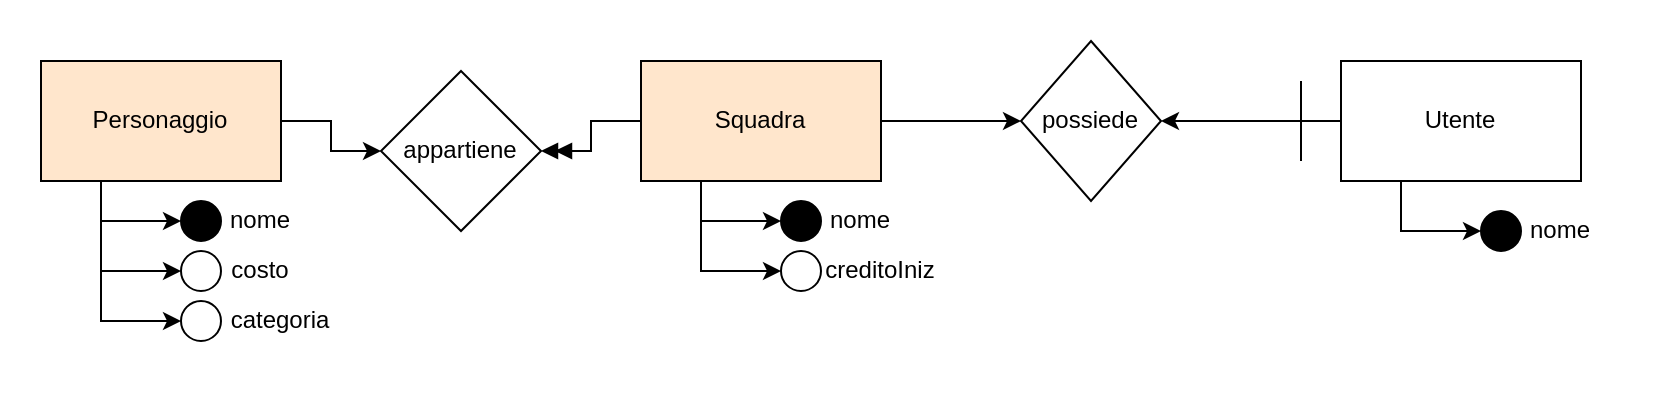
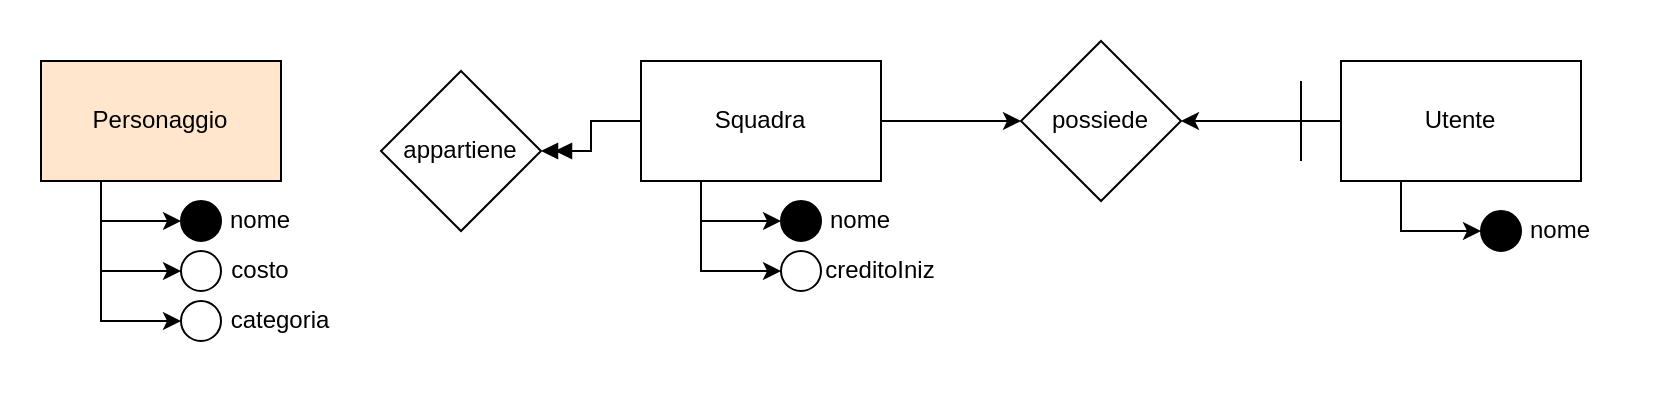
  <mxCell id="0" />
  <mxCell id="1" parent="0" />
- <mxCell id="2" style="edgeStyle=orthogonalEdgeStyle;rounded=0;orthogonalLoop=1;jettySize=auto;html=1;exitX=1;exitY=0.5;exitDx=0;exitDy=0;entryX=0;entryY=0.5;entryDx=0;entryDy=0;" edge="1" parent="1" source="6" target="11"><mxGeometry relative="1" as="geometry" /></mxCell>
  <mxCell id="3" style="edgeStyle=orthogonalEdgeStyle;rounded=0;orthogonalLoop=1;jettySize=auto;html=1;exitX=0.25;exitY=1;exitDx=0;exitDy=0;entryX=0;entryY=0.5;entryDx=0;entryDy=0;" edge="1" parent="1" source="6" target="24"><mxGeometry relative="1" as="geometry"><mxPoint x="50.143" y="140" as="targetPoint" /></mxGeometry></mxCell>
  <mxCell id="4" style="edgeStyle=orthogonalEdgeStyle;rounded=0;orthogonalLoop=1;jettySize=auto;html=1;exitX=0.25;exitY=1;exitDx=0;exitDy=0;entryX=0;entryY=0.5;entryDx=0;entryDy=0;" edge="1" parent="1" source="6" target="26"><mxGeometry relative="1" as="geometry" /></mxCell>
  <mxCell id="5" style="edgeStyle=orthogonalEdgeStyle;rounded=0;orthogonalLoop=1;jettySize=auto;html=1;exitX=0.25;exitY=1;exitDx=0;exitDy=0;entryX=0;entryY=0.5;entryDx=0;entryDy=0;" edge="1" parent="1" source="6" target="28"><mxGeometry relative="1" as="geometry" /></mxCell>
  <mxCell id="6" value="Personaggio" style="rounded=0;whiteSpace=wrap;html=1;fillColor=#ffe6cc;" parent="1" vertex="1"><mxGeometry x="20" y="30" width="120" height="60" as="geometry" /></mxCell>
  <mxCell id="7" style="edgeStyle=orthogonalEdgeStyle;rounded=0;orthogonalLoop=1;jettySize=auto;html=1;exitX=0;exitY=0.5;exitDx=0;exitDy=0;entryX=1;entryY=0.5;entryDx=0;entryDy=0;" edge="1" parent="1" source="9" target="10"><mxGeometry relative="1" as="geometry" /></mxCell>
  <mxCell id="8" style="edgeStyle=orthogonalEdgeStyle;rounded=0;orthogonalLoop=1;jettySize=auto;html=1;exitX=0.25;exitY=1;exitDx=0;exitDy=0;entryX=0;entryY=0.5;entryDx=0;entryDy=0;" edge="1" parent="1" source="9" target="18"><mxGeometry relative="1" as="geometry" /></mxCell>
  <mxCell id="9" value="Utente" style="rounded=0;whiteSpace=wrap;html=1;" parent="1" vertex="1"><mxGeometry x="670" y="30" width="120" height="60" as="geometry" /></mxCell>
- <mxCell id="10" value="possiede" style="rhombus;whiteSpace=wrap;html=1;" vertex="1" parent="1"><mxGeometry x="510" y="20" width="70" height="80" as="geometry" /></mxCell>
+ <mxCell id="10" value="possiede" style="rhombus;whiteSpace=wrap;html=1;" vertex="1" parent="1"><mxGeometry x="510" y="20" width="80" height="80" as="geometry" /></mxCell>
  <mxCell id="11" value="appartiene" style="rhombus;whiteSpace=wrap;html=1;" vertex="1" parent="1"><mxGeometry x="190" y="35" width="80" height="80" as="geometry" /></mxCell>
  <mxCell id="12" style="edgeStyle=orthogonalEdgeStyle;rounded=0;orthogonalLoop=1;jettySize=auto;html=1;exitX=1;exitY=0.5;exitDx=0;exitDy=0;entryX=0;entryY=0.5;entryDx=0;entryDy=0;" edge="1" parent="1" source="16" target="10"><mxGeometry relative="1" as="geometry" /></mxCell>
  <mxCell id="13" style="edgeStyle=orthogonalEdgeStyle;rounded=0;orthogonalLoop=1;jettySize=auto;html=1;exitX=0;exitY=0.5;exitDx=0;exitDy=0;endArrow=doubleBlock;endFill=1;" edge="1" parent="1" source="16" target="11"><mxGeometry relative="1" as="geometry" /></mxCell>
  <mxCell id="14" style="edgeStyle=orthogonalEdgeStyle;rounded=0;orthogonalLoop=1;jettySize=auto;html=1;exitX=0.25;exitY=1;exitDx=0;exitDy=0;entryX=0;entryY=0.5;entryDx=0;entryDy=0;" edge="1" parent="1" source="16" target="20"><mxGeometry relative="1" as="geometry" /></mxCell>
  <mxCell id="15" style="edgeStyle=orthogonalEdgeStyle;rounded=0;orthogonalLoop=1;jettySize=auto;html=1;exitX=0.25;exitY=1;exitDx=0;exitDy=0;entryX=0;entryY=0.5;entryDx=0;entryDy=0;" edge="1" parent="1" source="16" target="22"><mxGeometry relative="1" as="geometry" /></mxCell>
- <mxCell id="16" value="Squadra" style="rounded=0;whiteSpace=wrap;html=1;fillColor=#ffe6cc;" vertex="1" parent="1"><mxGeometry x="320" y="30" width="120" height="60" as="geometry" /></mxCell>
+ <mxCell id="16" value="Squadra" style="rounded=0;whiteSpace=wrap;html=1;" vertex="1" parent="1"><mxGeometry x="320" y="30" width="120" height="60" as="geometry" /></mxCell>
  <mxCell id="17" value="" style="endArrow=none;html=1;rounded=0;" edge="1" parent="1"><mxGeometry width="50" height="50" relative="1" as="geometry"><mxPoint x="650" y="80" as="sourcePoint" /><mxPoint x="650" y="40" as="targetPoint" /></mxGeometry></mxCell>
  <mxCell id="18" value="" style="ellipse;whiteSpace=wrap;html=1;aspect=fixed;fillColor=#000000;" vertex="1" parent="1"><mxGeometry x="740" y="105" width="20" height="20" as="geometry" /></mxCell>
  <mxCell id="19" value="nome" style="text;html=1;align=center;verticalAlign=middle;whiteSpace=wrap;rounded=0;" vertex="1" parent="1"><mxGeometry x="750" y="100" width="60" height="30" as="geometry" /></mxCell>
  <mxCell id="20" value="" style="ellipse;whiteSpace=wrap;html=1;aspect=fixed;fillColor=#000000;" vertex="1" parent="1"><mxGeometry x="390" y="100" width="20" height="20" as="geometry" /></mxCell>
  <mxCell id="21" value="nome" style="text;html=1;align=center;verticalAlign=middle;whiteSpace=wrap;rounded=0;" vertex="1" parent="1"><mxGeometry x="400" y="95" width="60" height="30" as="geometry" /></mxCell>
  <mxCell id="22" value="" style="ellipse;whiteSpace=wrap;html=1;aspect=fixed;fillColor=#FFFFFF;" vertex="1" parent="1"><mxGeometry x="390" y="125" width="20" height="20" as="geometry" /></mxCell>
  <mxCell id="23" value="creditoIniz" style="text;html=1;align=center;verticalAlign=middle;whiteSpace=wrap;rounded=0;" vertex="1" parent="1"><mxGeometry x="400" y="120" width="80" height="30" as="geometry" /></mxCell>
  <mxCell id="24" value="" style="ellipse;whiteSpace=wrap;html=1;aspect=fixed;fillColor=#000000;" vertex="1" parent="1"><mxGeometry x="90" y="100" width="20" height="20" as="geometry" /></mxCell>
  <mxCell id="25" value="nome" style="text;html=1;align=center;verticalAlign=middle;whiteSpace=wrap;rounded=0;" vertex="1" parent="1"><mxGeometry x="100" y="95" width="60" height="30" as="geometry" /></mxCell>
  <mxCell id="26" value="" style="ellipse;whiteSpace=wrap;html=1;aspect=fixed;fillColor=#FFFFFF;" vertex="1" parent="1"><mxGeometry x="90" y="125" width="20" height="20" as="geometry" /></mxCell>
  <mxCell id="27" value="costo" style="text;html=1;align=center;verticalAlign=middle;whiteSpace=wrap;rounded=0;" vertex="1" parent="1"><mxGeometry x="100" y="120" width="60" height="30" as="geometry" /></mxCell>
  <mxCell id="28" value="" style="ellipse;whiteSpace=wrap;html=1;aspect=fixed;fillColor=#FFFFFF;" vertex="1" parent="1"><mxGeometry x="90" y="150" width="20" height="20" as="geometry" /></mxCell>
  <mxCell id="29" value="categoria" style="text;html=1;align=center;verticalAlign=middle;whiteSpace=wrap;rounded=0;" vertex="1" parent="1"><mxGeometry x="100" y="145" width="80" height="30" as="geometry" /></mxCell>
